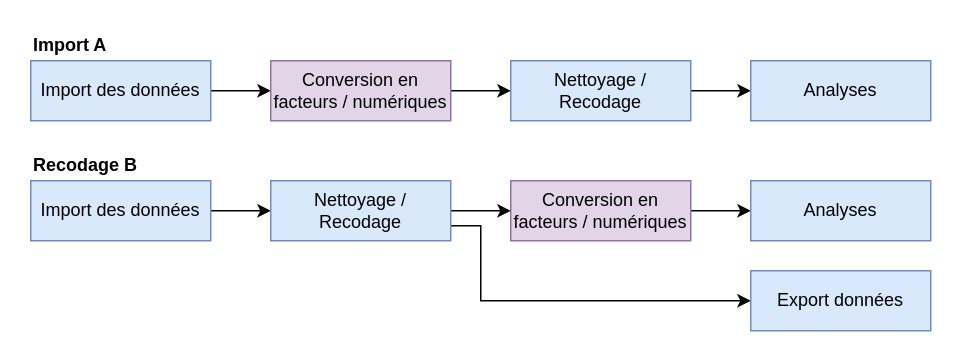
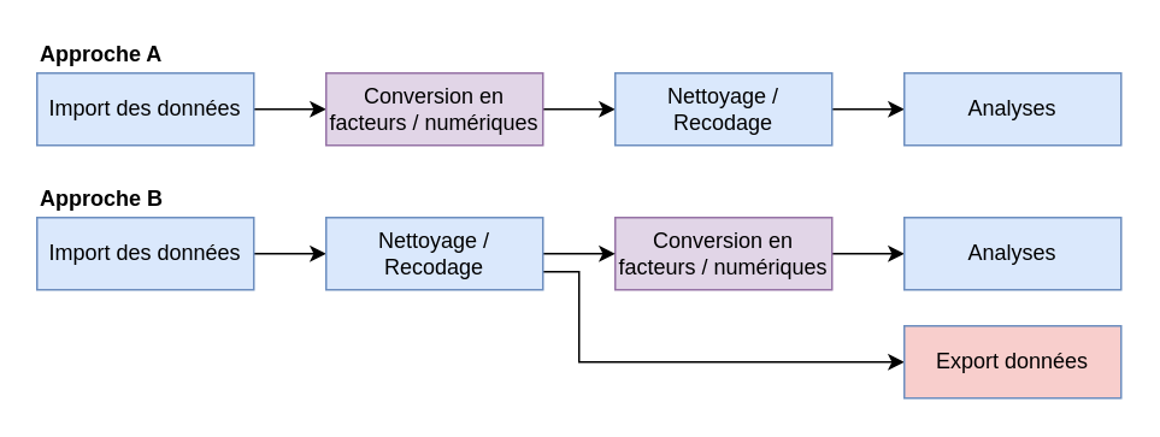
  <mxCell id="0" />
  <mxCell id="1" parent="0" />
  <mxCell id="2" style="edgeStyle=orthogonalEdgeStyle;rounded=0;orthogonalLoop=1;jettySize=auto;html=1;exitX=1;exitY=0.5;exitDx=0;exitDy=0;entryX=0;entryY=0.5;entryDx=0;entryDy=0;" parent="1" source="3" target="5" edge="1"><mxGeometry relative="1" as="geometry" /></mxCell>
  <mxCell id="3" value="Import des données" style="rounded=0;whiteSpace=wrap;html=1;fillColor=#dae8fc;strokeColor=#6c8ebf;" parent="1" vertex="1"><mxGeometry x="20" y="40" width="120" height="40" as="geometry" /></mxCell>
  <mxCell id="4" style="edgeStyle=orthogonalEdgeStyle;rounded=0;orthogonalLoop=1;jettySize=auto;html=1;exitX=1;exitY=0.5;exitDx=0;exitDy=0;" parent="1" source="5" target="7" edge="1"><mxGeometry relative="1" as="geometry" /></mxCell>
  <mxCell id="5" value="Conversion en facteurs / numériques" style="rounded=0;whiteSpace=wrap;html=1;fillColor=#e1d5e7;strokeColor=#9673a6;" parent="1" vertex="1"><mxGeometry x="180" y="40" width="120" height="40" as="geometry" /></mxCell>
  <mxCell id="6" style="edgeStyle=orthogonalEdgeStyle;rounded=0;orthogonalLoop=1;jettySize=auto;html=1;exitX=1;exitY=0.5;exitDx=0;exitDy=0;" parent="1" source="7" target="8" edge="1"><mxGeometry relative="1" as="geometry" /></mxCell>
  <mxCell id="7" value="Nettoyage / Recodage" style="rounded=0;whiteSpace=wrap;html=1;fillColor=#dae8fc;strokeColor=#6c8ebf;" parent="1" vertex="1"><mxGeometry x="340" y="40" width="120" height="40" as="geometry" /></mxCell>
  <mxCell id="8" value="Analyses" style="rounded=0;whiteSpace=wrap;html=1;fillColor=#dae8fc;strokeColor=#6c8ebf;" parent="1" vertex="1"><mxGeometry x="500" y="40" width="120" height="40" as="geometry" /></mxCell>
  <mxCell id="9" style="edgeStyle=orthogonalEdgeStyle;rounded=0;orthogonalLoop=1;jettySize=auto;html=1;exitX=1;exitY=0.5;exitDx=0;exitDy=0;entryX=0;entryY=0.5;entryDx=0;entryDy=0;" parent="1" source="10" target="15" edge="1"><mxGeometry relative="1" as="geometry" /></mxCell>
  <mxCell id="10" value="Import des données" style="rounded=0;whiteSpace=wrap;html=1;fillColor=#dae8fc;strokeColor=#6c8ebf;" parent="1" vertex="1"><mxGeometry x="20" y="120" width="120" height="40" as="geometry" /></mxCell>
  <mxCell id="11" style="edgeStyle=orthogonalEdgeStyle;rounded=0;orthogonalLoop=1;jettySize=auto;html=1;exitX=1;exitY=0.5;exitDx=0;exitDy=0;entryX=0;entryY=0.5;entryDx=0;entryDy=0;" parent="1" source="12" target="16" edge="1"><mxGeometry relative="1" as="geometry" /></mxCell>
  <mxCell id="12" value="Conversion en facteurs / numériques" style="rounded=0;whiteSpace=wrap;html=1;fillColor=#e1d5e7;strokeColor=#9673a6;" parent="1" vertex="1"><mxGeometry x="340" y="120" width="120" height="40" as="geometry" /></mxCell>
  <mxCell id="13" style="edgeStyle=orthogonalEdgeStyle;rounded=0;orthogonalLoop=1;jettySize=auto;html=1;exitX=1;exitY=0.5;exitDx=0;exitDy=0;entryX=0;entryY=0.5;entryDx=0;entryDy=0;" parent="1" source="15" target="12" edge="1"><mxGeometry relative="1" as="geometry" /></mxCell>
  <mxCell id="14" style="edgeStyle=orthogonalEdgeStyle;rounded=0;orthogonalLoop=1;jettySize=auto;html=1;exitX=1;exitY=0.75;exitDx=0;exitDy=0;entryX=0;entryY=0.5;entryDx=0;entryDy=0;" parent="1" source="15" target="19" edge="1"><mxGeometry relative="1" as="geometry"><Array as="points"><mxPoint x="320" y="150" /><mxPoint x="320" y="200" /></Array></mxGeometry></mxCell>
  <mxCell id="15" value="Nettoyage / Recodage" style="rounded=0;whiteSpace=wrap;html=1;fillColor=#dae8fc;strokeColor=#6c8ebf;" parent="1" vertex="1"><mxGeometry x="180" y="120" width="120" height="40" as="geometry" /></mxCell>
  <mxCell id="16" value="Analyses" style="rounded=0;whiteSpace=wrap;html=1;fillColor=#dae8fc;strokeColor=#6c8ebf;" parent="1" vertex="1"><mxGeometry x="500" y="120" width="120" height="40" as="geometry" /></mxCell>
- <mxCell id="17" value="Import A" style="text;html=1;strokeColor=none;fillColor=none;align=left;verticalAlign=middle;whiteSpace=wrap;rounded=0;fontStyle=1" parent="1" vertex="1"><mxGeometry x="20" y="20" width="120" height="20" as="geometry" /></mxCell>
- <mxCell id="18" value="Recodage B" style="text;html=1;strokeColor=none;fillColor=none;align=left;verticalAlign=middle;whiteSpace=wrap;rounded=0;fontStyle=1" parent="1" vertex="1"><mxGeometry x="20" y="100" width="120" height="20" as="geometry" /></mxCell>
- <mxCell id="19" value="Export données" style="rounded=0;whiteSpace=wrap;html=1;fillColor=#dae8fc;strokeColor=#6c8ebf;" parent="1" vertex="1"><mxGeometry x="500" y="180" width="120" height="40" as="geometry" /></mxCell>
+ <mxCell id="17" value="Approche A" style="text;html=1;strokeColor=none;fillColor=none;align=left;verticalAlign=middle;whiteSpace=wrap;rounded=0;fontStyle=1" parent="1" vertex="1"><mxGeometry x="20" y="20" width="120" height="20" as="geometry" /></mxCell>
+ <mxCell id="18" value="Approche B" style="text;html=1;strokeColor=none;fillColor=none;align=left;verticalAlign=middle;whiteSpace=wrap;rounded=0;fontStyle=1" parent="1" vertex="1"><mxGeometry x="20" y="100" width="120" height="20" as="geometry" /></mxCell>
+ <mxCell id="19" value="Export données" style="rounded=0;whiteSpace=wrap;html=1;fillColor=#f8cecc;strokeColor=#6c8ebf;" parent="1" vertex="1"><mxGeometry x="500" y="180" width="120" height="40" as="geometry" /></mxCell>
